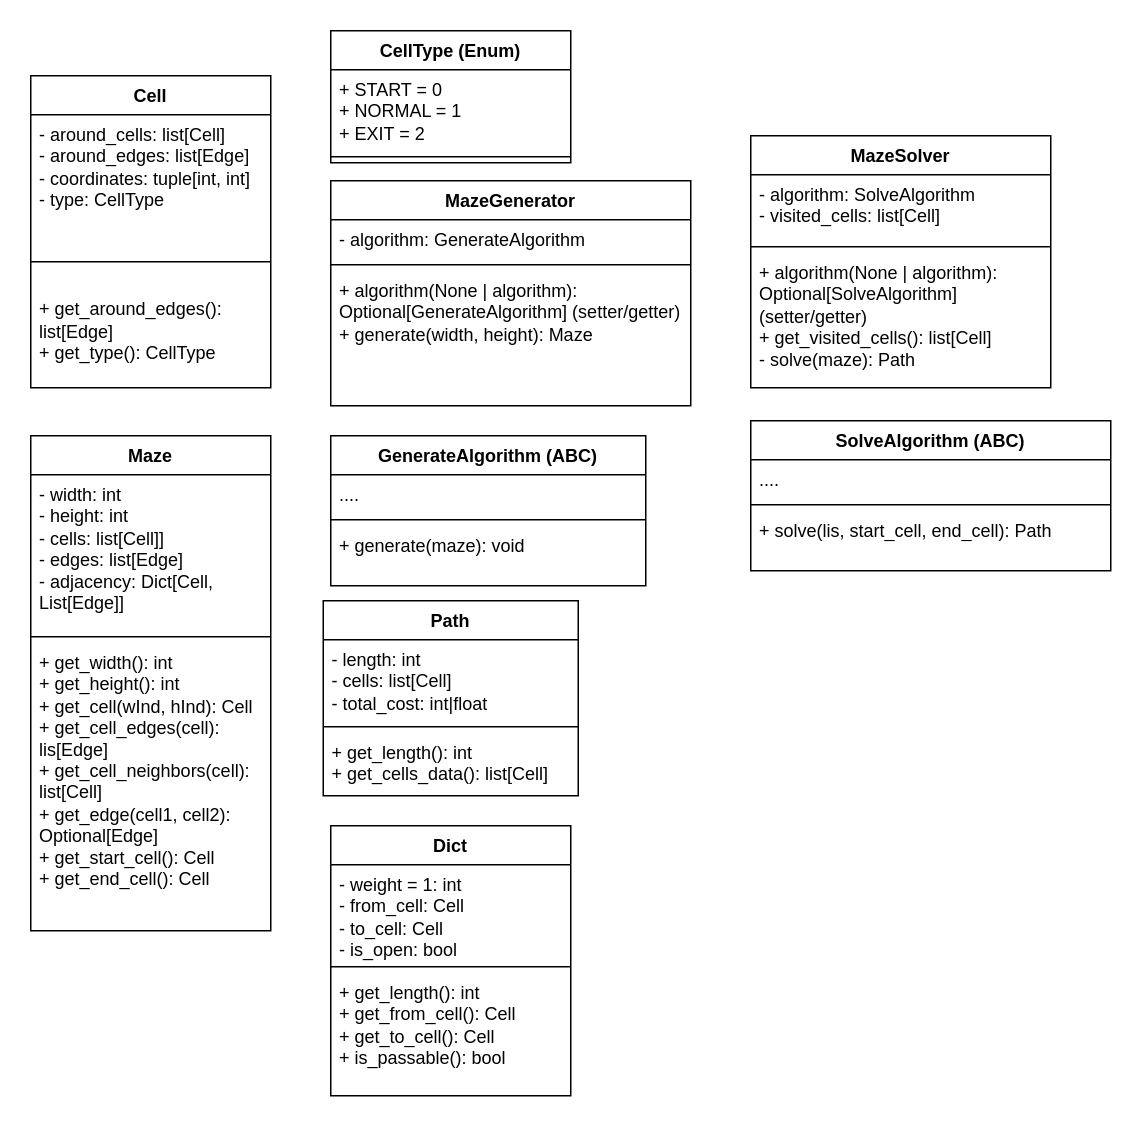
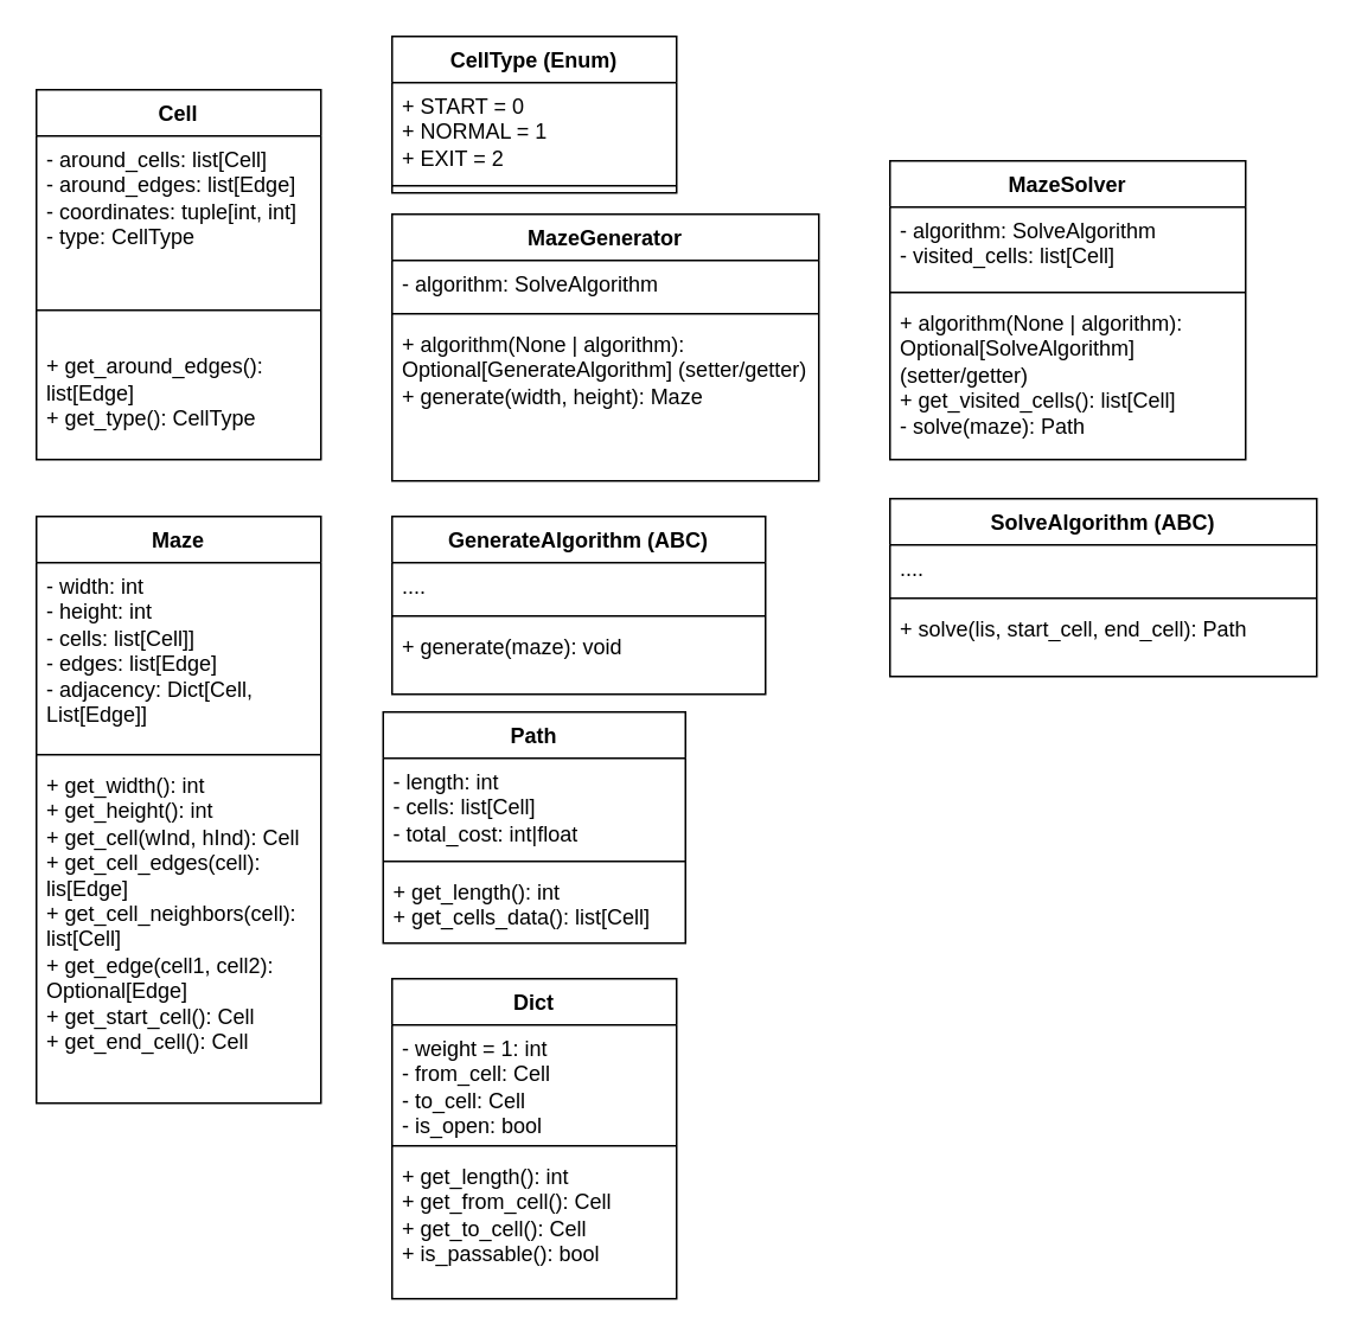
  <mxCell id="0" />
  <mxCell id="1" parent="0" />
  <mxCell id="2" value="Maze" style="swimlane;fontStyle=1;align=center;verticalAlign=top;childLayout=stackLayout;horizontal=1;startSize=26;horizontalStack=0;resizeParent=1;resizeParentMax=0;resizeLast=0;collapsible=1;marginBottom=0;whiteSpace=wrap;html=1;" parent="1" vertex="1"><mxGeometry x="20" y="290" width="160" height="330" as="geometry" /></mxCell>
  <mxCell id="3" value="&lt;div&gt;- width: int&lt;/div&gt;&lt;div&gt;- height: int&lt;/div&gt;&lt;div&gt;- cells: list[Cell]]&lt;/div&gt;&lt;div&gt;- edges: list[Edge]&lt;/div&gt;&lt;div&gt;- adjacency: Dict[Cell, List[Edge]]&lt;/div&gt;" style="text;strokeColor=none;fillColor=none;align=left;verticalAlign=top;spacingLeft=4;spacingRight=4;overflow=hidden;rotatable=0;points=[[0,0.5],[1,0.5]];portConstraint=eastwest;whiteSpace=wrap;html=1;" parent="2" vertex="1"><mxGeometry y="26" width="160" height="104" as="geometry" /></mxCell>
  <mxCell id="4" value="" style="line;strokeWidth=1;fillColor=none;align=left;verticalAlign=middle;spacingTop=-1;spacingLeft=3;spacingRight=3;rotatable=0;labelPosition=right;points=[];portConstraint=eastwest;strokeColor=inherit;" parent="2" vertex="1"><mxGeometry y="130" width="160" height="8" as="geometry" /></mxCell>
  <mxCell id="5" value="&lt;div&gt;+ get_width(): int&lt;/div&gt;&lt;div&gt;+ get_height(): int&lt;/div&gt;&lt;div&gt;+ get_cell(wInd, hInd): Cell&lt;/div&gt;&lt;div&gt;+ get_cell_edges(cell): lis[Edge]&lt;/div&gt;&lt;div&gt;+ get_cell_neighbors(cell): list[Cell]&lt;/div&gt;&lt;div&gt;+ get_edge(cell1, cell2): Optional[Edge]&lt;/div&gt;&lt;div&gt;+ get_start_cell(): Cell&lt;/div&gt;&lt;div&gt;+ get_end_cell(): Cell&lt;/div&gt;&lt;div&gt;&lt;br&gt;&lt;/div&gt;" style="text;strokeColor=none;fillColor=none;align=left;verticalAlign=top;spacingLeft=4;spacingRight=4;overflow=hidden;rotatable=0;points=[[0,0.5],[1,0.5]];portConstraint=eastwest;whiteSpace=wrap;html=1;" parent="2" vertex="1"><mxGeometry y="138" width="160" height="192" as="geometry" /></mxCell>
  <mxCell id="6" value="MazeGenerator" style="swimlane;fontStyle=1;align=center;verticalAlign=top;childLayout=stackLayout;horizontal=1;startSize=26;horizontalStack=0;resizeParent=1;resizeParentMax=0;resizeLast=0;collapsible=1;marginBottom=0;whiteSpace=wrap;html=1;" parent="1" vertex="1"><mxGeometry x="220" y="120" width="240" height="150" as="geometry" /></mxCell>
- <mxCell id="7" value="- algorithm: GenerateAlgorithm" style="text;strokeColor=none;fillColor=none;align=left;verticalAlign=top;spacingLeft=4;spacingRight=4;overflow=hidden;rotatable=0;points=[[0,0.5],[1,0.5]];portConstraint=eastwest;whiteSpace=wrap;html=1;" parent="6" vertex="1"><mxGeometry y="26" width="240" height="26" as="geometry" /></mxCell>
+ <mxCell id="7" value="- algorithm: SolveAlgorithm" style="text;strokeColor=none;fillColor=none;align=left;verticalAlign=top;spacingLeft=4;spacingRight=4;overflow=hidden;rotatable=0;points=[[0,0.5],[1,0.5]];portConstraint=eastwest;whiteSpace=wrap;html=1;" parent="6" vertex="1"><mxGeometry y="26" width="240" height="26" as="geometry" /></mxCell>
  <mxCell id="8" value="" style="line;strokeWidth=1;fillColor=none;align=left;verticalAlign=middle;spacingTop=-1;spacingLeft=3;spacingRight=3;rotatable=0;labelPosition=right;points=[];portConstraint=eastwest;strokeColor=inherit;" parent="6" vertex="1"><mxGeometry y="52" width="240" height="8" as="geometry" /></mxCell>
  <mxCell id="9" value="&lt;div&gt;+ algorithm(None | algorithm): Optional[GenerateAlgorithm] (setter/getter)&lt;/div&gt;&lt;div&gt;+ generate(width, height): Maze&lt;/div&gt;&lt;div&gt;&lt;br&gt;&lt;/div&gt;" style="text;strokeColor=none;fillColor=none;align=left;verticalAlign=top;spacingLeft=4;spacingRight=4;overflow=hidden;rotatable=0;points=[[0,0.5],[1,0.5]];portConstraint=eastwest;whiteSpace=wrap;html=1;" parent="6" vertex="1"><mxGeometry y="60" width="240" height="90" as="geometry" /></mxCell>
  <mxCell id="10" value="Cell" style="swimlane;fontStyle=1;align=center;verticalAlign=top;childLayout=stackLayout;horizontal=1;startSize=26;horizontalStack=0;resizeParent=1;resizeParentMax=0;resizeLast=0;collapsible=1;marginBottom=0;whiteSpace=wrap;html=1;" parent="1" vertex="1"><mxGeometry x="20" y="50" width="160" height="208" as="geometry" /></mxCell>
  <mxCell id="11" value="&lt;div&gt;- around_cells: list[Cell]&lt;/div&gt;&lt;div&gt;- around_edges: list[Edge]&lt;/div&gt;&lt;div&gt;- coordinates: tuple[int, int]&lt;/div&gt;- type: CellType" style="text;strokeColor=none;fillColor=none;align=left;verticalAlign=top;spacingLeft=4;spacingRight=4;overflow=hidden;rotatable=0;points=[[0,0.5],[1,0.5]];portConstraint=eastwest;whiteSpace=wrap;html=1;" parent="10" vertex="1"><mxGeometry y="26" width="160" height="94" as="geometry" /></mxCell>
  <mxCell id="12" value="" style="line;strokeWidth=1;fillColor=none;align=left;verticalAlign=middle;spacingTop=-1;spacingLeft=3;spacingRight=3;rotatable=0;labelPosition=right;points=[];portConstraint=eastwest;strokeColor=inherit;" parent="10" vertex="1"><mxGeometry y="120" width="160" height="8" as="geometry" /></mxCell>
  <mxCell id="13" value="&lt;div&gt;&lt;br&gt;&lt;/div&gt;&lt;div&gt;+ get_around_edges(): list[Edge]&lt;/div&gt;&lt;div&gt;+ get_type(): CellType&lt;/div&gt;" style="text;strokeColor=none;fillColor=none;align=left;verticalAlign=top;spacingLeft=4;spacingRight=4;overflow=hidden;rotatable=0;points=[[0,0.5],[1,0.5]];portConstraint=eastwest;whiteSpace=wrap;html=1;" parent="10" vertex="1"><mxGeometry y="128" width="160" height="80" as="geometry" /></mxCell>
  <mxCell id="14" value="GenerateAlgorithm (ABC)" style="swimlane;fontStyle=1;align=center;verticalAlign=top;childLayout=stackLayout;horizontal=1;startSize=26;horizontalStack=0;resizeParent=1;resizeParentMax=0;resizeLast=0;collapsible=1;marginBottom=0;whiteSpace=wrap;html=1;" parent="1" vertex="1"><mxGeometry x="220" y="290" width="210" height="100" as="geometry" /></mxCell>
  <mxCell id="15" value="...." style="text;strokeColor=none;fillColor=none;align=left;verticalAlign=top;spacingLeft=4;spacingRight=4;overflow=hidden;rotatable=0;points=[[0,0.5],[1,0.5]];portConstraint=eastwest;whiteSpace=wrap;html=1;" parent="14" vertex="1"><mxGeometry y="26" width="210" height="26" as="geometry" /></mxCell>
  <mxCell id="16" value="" style="line;strokeWidth=1;fillColor=none;align=left;verticalAlign=middle;spacingTop=-1;spacingLeft=3;spacingRight=3;rotatable=0;labelPosition=right;points=[];portConstraint=eastwest;strokeColor=inherit;" parent="14" vertex="1"><mxGeometry y="52" width="210" height="8" as="geometry" /></mxCell>
  <mxCell id="17" value="+ generate(maze): void" style="text;strokeColor=none;fillColor=none;align=left;verticalAlign=top;spacingLeft=4;spacingRight=4;overflow=hidden;rotatable=0;points=[[0,0.5],[1,0.5]];portConstraint=eastwest;whiteSpace=wrap;html=1;" parent="14" vertex="1"><mxGeometry y="60" width="210" height="40" as="geometry" /></mxCell>
  <mxCell id="18" value="SolveAlgorithm (ABC)" style="swimlane;fontStyle=1;align=center;verticalAlign=top;childLayout=stackLayout;horizontal=1;startSize=26;horizontalStack=0;resizeParent=1;resizeParentMax=0;resizeLast=0;collapsible=1;marginBottom=0;whiteSpace=wrap;html=1;" parent="1" vertex="1"><mxGeometry x="500" y="280" width="240" height="100" as="geometry" /></mxCell>
  <mxCell id="19" value="...." style="text;strokeColor=none;fillColor=none;align=left;verticalAlign=top;spacingLeft=4;spacingRight=4;overflow=hidden;rotatable=0;points=[[0,0.5],[1,0.5]];portConstraint=eastwest;whiteSpace=wrap;html=1;" parent="18" vertex="1"><mxGeometry y="26" width="240" height="26" as="geometry" /></mxCell>
  <mxCell id="20" value="" style="line;strokeWidth=1;fillColor=none;align=left;verticalAlign=middle;spacingTop=-1;spacingLeft=3;spacingRight=3;rotatable=0;labelPosition=right;points=[];portConstraint=eastwest;strokeColor=inherit;" parent="18" vertex="1"><mxGeometry y="52" width="240" height="8" as="geometry" /></mxCell>
  <mxCell id="21" value="+ solve(lis, start_cell, end_cell): Path" style="text;strokeColor=none;fillColor=none;align=left;verticalAlign=top;spacingLeft=4;spacingRight=4;overflow=hidden;rotatable=0;points=[[0,0.5],[1,0.5]];portConstraint=eastwest;whiteSpace=wrap;html=1;" parent="18" vertex="1"><mxGeometry y="60" width="240" height="40" as="geometry" /></mxCell>
  <mxCell id="22" value="MazeSolver" style="swimlane;fontStyle=1;align=center;verticalAlign=top;childLayout=stackLayout;horizontal=1;startSize=26;horizontalStack=0;resizeParent=1;resizeParentMax=0;resizeLast=0;collapsible=1;marginBottom=0;whiteSpace=wrap;html=1;" parent="1" vertex="1"><mxGeometry x="500" y="90" width="200" height="168" as="geometry" /></mxCell>
  <mxCell id="23" value="&lt;div&gt;- algorithm: SolveAlgorithm&lt;/div&gt;&lt;div&gt;- visited_cells: list[Cell]&lt;/div&gt;" style="text;strokeColor=none;fillColor=none;align=left;verticalAlign=top;spacingLeft=4;spacingRight=4;overflow=hidden;rotatable=0;points=[[0,0.5],[1,0.5]];portConstraint=eastwest;whiteSpace=wrap;html=1;" parent="22" vertex="1"><mxGeometry y="26" width="200" height="44" as="geometry" /></mxCell>
  <mxCell id="24" value="" style="line;strokeWidth=1;fillColor=none;align=left;verticalAlign=middle;spacingTop=-1;spacingLeft=3;spacingRight=3;rotatable=0;labelPosition=right;points=[];portConstraint=eastwest;strokeColor=inherit;" parent="22" vertex="1"><mxGeometry y="70" width="200" height="8" as="geometry" /></mxCell>
  <mxCell id="25" value="&lt;div&gt;+ algorithm(None | algorithm): Optional[SolveAlgorithm] (setter/getter)&lt;/div&gt;&lt;div&gt;+ get_visited_cells(): list[Cell]&lt;/div&gt;&lt;div&gt;- solve(maze): Path&lt;/div&gt;&lt;div&gt;&lt;br&gt;&lt;/div&gt;&lt;div&gt;&lt;br&gt;&lt;/div&gt;" style="text;strokeColor=none;fillColor=none;align=left;verticalAlign=top;spacingLeft=4;spacingRight=4;overflow=hidden;rotatable=0;points=[[0,0.5],[1,0.5]];portConstraint=eastwest;whiteSpace=wrap;html=1;" parent="22" vertex="1"><mxGeometry y="78" width="200" height="90" as="geometry" /></mxCell>
  <mxCell id="26" value="Dict" style="swimlane;fontStyle=1;align=center;verticalAlign=top;childLayout=stackLayout;horizontal=1;startSize=26;horizontalStack=0;resizeParent=1;resizeParentMax=0;resizeLast=0;collapsible=1;marginBottom=0;whiteSpace=wrap;html=1;" parent="1" vertex="1"><mxGeometry x="220" y="550" width="160" height="180" as="geometry" /></mxCell>
  <mxCell id="27" value="&lt;div&gt;- weight = 1: int&lt;/div&gt;&lt;div&gt;- from_cell: Cell&lt;/div&gt;&lt;div&gt;- to_cell: Cell&lt;/div&gt;&lt;div&gt;- is_open: bool&lt;/div&gt;" style="text;strokeColor=none;fillColor=none;align=left;verticalAlign=top;spacingLeft=4;spacingRight=4;overflow=hidden;rotatable=0;points=[[0,0.5],[1,0.5]];portConstraint=eastwest;whiteSpace=wrap;html=1;" parent="26" vertex="1"><mxGeometry y="26" width="160" height="64" as="geometry" /></mxCell>
  <mxCell id="28" value="" style="line;strokeWidth=1;fillColor=none;align=left;verticalAlign=middle;spacingTop=-1;spacingLeft=3;spacingRight=3;rotatable=0;labelPosition=right;points=[];portConstraint=eastwest;strokeColor=inherit;" parent="26" vertex="1"><mxGeometry y="90" width="160" height="8" as="geometry" /></mxCell>
  <mxCell id="29" value="&lt;div&gt;+ get_length(): int&lt;/div&gt;&lt;div&gt;+ get_from_cell(): Cell&lt;/div&gt;&lt;div&gt;+ get_to_cell(): Cell&lt;/div&gt;&lt;div&gt;+ is_passable(): bool&lt;/div&gt;" style="text;strokeColor=none;fillColor=none;align=left;verticalAlign=top;spacingLeft=4;spacingRight=4;overflow=hidden;rotatable=0;points=[[0,0.5],[1,0.5]];portConstraint=eastwest;whiteSpace=wrap;html=1;" parent="26" vertex="1"><mxGeometry y="98" width="160" height="82" as="geometry" /></mxCell>
  <mxCell id="30" value="Path" style="swimlane;fontStyle=1;align=center;verticalAlign=top;childLayout=stackLayout;horizontal=1;startSize=26;horizontalStack=0;resizeParent=1;resizeParentMax=0;resizeLast=0;collapsible=1;marginBottom=0;whiteSpace=wrap;html=1;" parent="1" vertex="1"><mxGeometry x="215" y="400" width="170" height="130" as="geometry" /></mxCell>
  <mxCell id="31" value="&lt;div&gt;- length: int&lt;/div&gt;&lt;div&gt;- cells: list[Cell]&lt;/div&gt;&lt;div&gt;- total_cost: int|float&lt;/div&gt;&lt;div&gt;&lt;br&gt;&lt;/div&gt;" style="text;strokeColor=none;fillColor=none;align=left;verticalAlign=top;spacingLeft=4;spacingRight=4;overflow=hidden;rotatable=0;points=[[0,0.5],[1,0.5]];portConstraint=eastwest;whiteSpace=wrap;html=1;" parent="30" vertex="1"><mxGeometry y="26" width="170" height="54" as="geometry" /></mxCell>
  <mxCell id="32" value="" style="line;strokeWidth=1;fillColor=none;align=left;verticalAlign=middle;spacingTop=-1;spacingLeft=3;spacingRight=3;rotatable=0;labelPosition=right;points=[];portConstraint=eastwest;strokeColor=inherit;" parent="30" vertex="1"><mxGeometry y="80" width="170" height="8" as="geometry" /></mxCell>
  <mxCell id="33" value="&lt;div&gt;+ get_length(): int&lt;/div&gt;&lt;div&gt;+ get_cells_data(): list[Cell]&lt;/div&gt;" style="text;strokeColor=none;fillColor=none;align=left;verticalAlign=top;spacingLeft=4;spacingRight=4;overflow=hidden;rotatable=0;points=[[0,0.5],[1,0.5]];portConstraint=eastwest;whiteSpace=wrap;html=1;" parent="30" vertex="1"><mxGeometry y="88" width="170" height="42" as="geometry" /></mxCell>
  <mxCell id="34" value="CellType (Enum)" style="swimlane;fontStyle=1;align=center;verticalAlign=top;childLayout=stackLayout;horizontal=1;startSize=26;horizontalStack=0;resizeParent=1;resizeParentMax=0;resizeLast=0;collapsible=1;marginBottom=0;whiteSpace=wrap;html=1;" parent="1" vertex="1"><mxGeometry x="220" y="20" width="160" height="88" as="geometry" /></mxCell>
  <mxCell id="35" value="&lt;div&gt;+ START = 0&lt;/div&gt;&lt;div&gt;+ NORMAL = 1&lt;/div&gt;&lt;div&gt;+ EXIT = 2&lt;/div&gt;" style="text;strokeColor=none;fillColor=none;align=left;verticalAlign=top;spacingLeft=4;spacingRight=4;overflow=hidden;rotatable=0;points=[[0,0.5],[1,0.5]];portConstraint=eastwest;whiteSpace=wrap;html=1;" parent="34" vertex="1"><mxGeometry y="26" width="160" height="54" as="geometry" /></mxCell>
  <mxCell id="36" value="" style="line;strokeWidth=1;fillColor=none;align=left;verticalAlign=middle;spacingTop=-1;spacingLeft=3;spacingRight=3;rotatable=0;labelPosition=right;points=[];portConstraint=eastwest;strokeColor=inherit;" parent="34" vertex="1"><mxGeometry y="80" width="160" height="8" as="geometry" /></mxCell>
